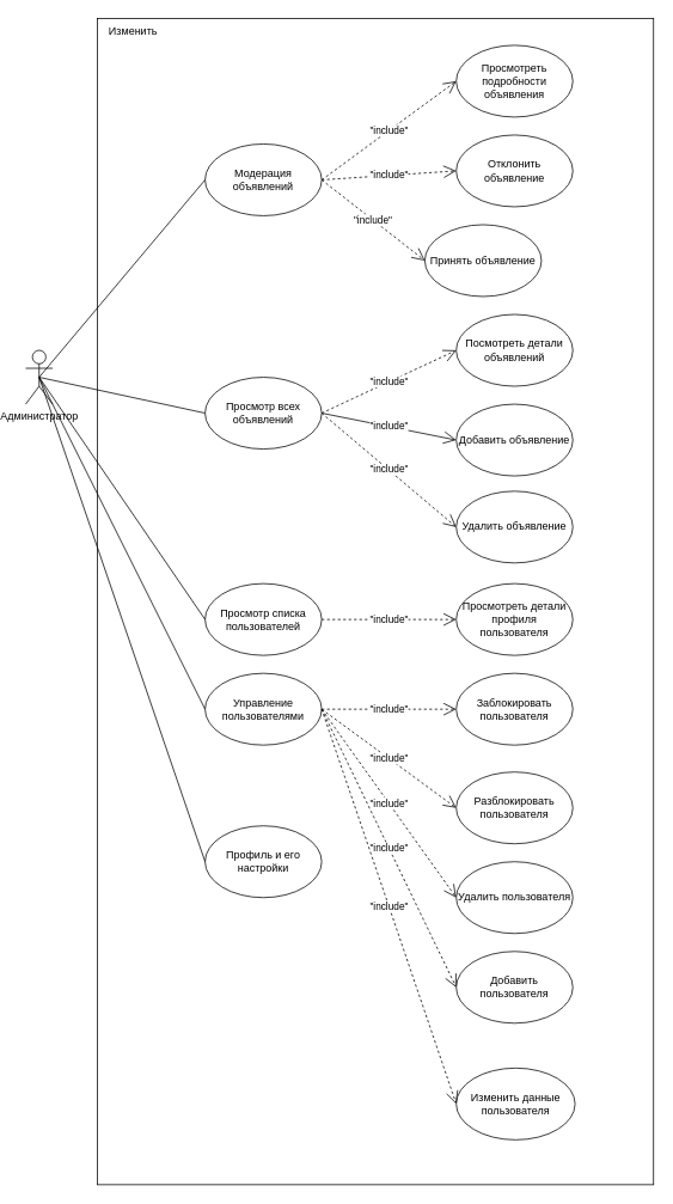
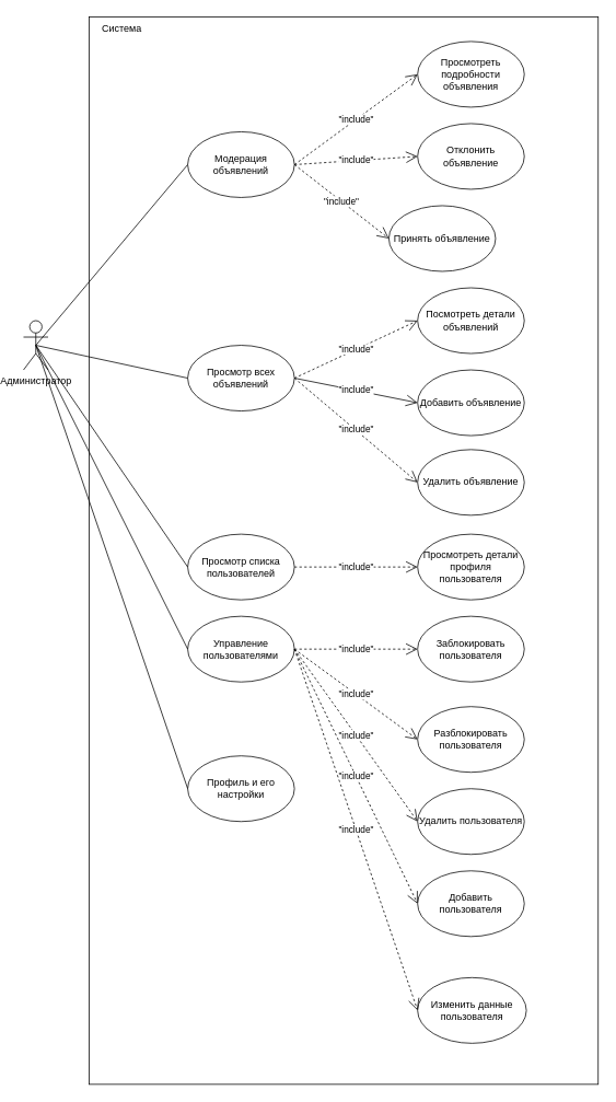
  <mxCell id="0" />
  <mxCell id="1" parent="0" />
  <mxCell id="2" value="" style="rounded=0;whiteSpace=wrap;html=1;" parent="1" vertex="1"><mxGeometry x="100" y="20" width="620" height="1300" as="geometry" /></mxCell>
  <mxCell id="3" value="Администратор" style="shape=umlActor;verticalLabelPosition=bottom;verticalAlign=top;html=1;outlineConnect=0;" parent="1" vertex="1"><mxGeometry x="20" y="390" width="30" height="60" as="geometry" /></mxCell>
  <mxCell id="4" value="Модерация объявлений" style="ellipse;whiteSpace=wrap;html=1;" parent="1" vertex="1"><mxGeometry x="220" y="160" width="130" height="80" as="geometry" /></mxCell>
  <mxCell id="5" value="Просмотр списка пользователей" style="ellipse;whiteSpace=wrap;html=1;" parent="1" vertex="1"><mxGeometry x="220" y="650" width="130" height="80" as="geometry" /></mxCell>
  <mxCell id="6" value="Просмотреть подробности объявления" style="ellipse;whiteSpace=wrap;html=1;" parent="1" vertex="1"><mxGeometry x="500" y="50" width="130" height="80" as="geometry" /></mxCell>
  <mxCell id="7" value="Просмотреть детали профиля пользователя" style="ellipse;whiteSpace=wrap;html=1;" parent="1" vertex="1"><mxGeometry x="500" y="650" width="130" height="80" as="geometry" /></mxCell>
  <mxCell id="8" value="Отклонить объявление" style="ellipse;whiteSpace=wrap;html=1;" parent="1" vertex="1"><mxGeometry x="500" y="150" width="130" height="80" as="geometry" /></mxCell>
  <mxCell id="9" value="" style="endArrow=none;html=1;rounded=0;entryX=0;entryY=0.5;entryDx=0;entryDy=0;exitX=0.5;exitY=0.5;exitDx=0;exitDy=0;exitPerimeter=0;" parent="1" source="3" target="4" edge="1"><mxGeometry width="50" height="50" relative="1" as="geometry"><mxPoint x="100" y="490" as="sourcePoint" /><mxPoint x="150" y="440" as="targetPoint" /></mxGeometry></mxCell>
  <mxCell id="10" value="" style="endArrow=none;html=1;rounded=0;entryX=0;entryY=0.5;entryDx=0;entryDy=0;exitX=0.5;exitY=0.5;exitDx=0;exitDy=0;exitPerimeter=0;" parent="1" source="3" target="5" edge="1"><mxGeometry width="50" height="50" relative="1" as="geometry"><mxPoint x="90" y="520" as="sourcePoint" /><mxPoint x="140" y="470" as="targetPoint" /></mxGeometry></mxCell>
  <mxCell id="11" value="&quot;include&quot;" style="endArrow=open;endSize=12;dashed=1;html=1;rounded=0;exitX=1;exitY=0.5;exitDx=0;exitDy=0;entryX=0;entryY=0.5;entryDx=0;entryDy=0;" parent="1" source="5" target="7" edge="1"><mxGeometry width="160" relative="1" as="geometry"><mxPoint x="580" y="840" as="sourcePoint" /><mxPoint x="740" y="840" as="targetPoint" /></mxGeometry></mxCell>
  <mxCell id="12" value="&quot;include&quot;" style="endArrow=open;endSize=12;dashed=1;html=1;rounded=0;exitX=1;exitY=0.5;exitDx=0;exitDy=0;entryX=0;entryY=0.5;entryDx=0;entryDy=0;" parent="1" source="4" target="8" edge="1"><mxGeometry width="160" relative="1" as="geometry"><mxPoint x="560" y="520" as="sourcePoint" /><mxPoint x="690" y="547" as="targetPoint" /></mxGeometry></mxCell>
  <mxCell id="13" value="&quot;include&quot;" style="endArrow=open;endSize=12;dashed=1;html=1;rounded=0;exitX=1;exitY=0.5;exitDx=0;exitDy=0;entryX=0;entryY=0.5;entryDx=0;entryDy=0;" parent="1" source="4" target="6" edge="1"><mxGeometry width="160" relative="1" as="geometry"><mxPoint x="360" y="373" as="sourcePoint" /><mxPoint x="490" y="400" as="targetPoint" /></mxGeometry></mxCell>
- <mxCell id="14" value="Изменить" style="text;html=1;align=center;verticalAlign=middle;whiteSpace=wrap;rounded=0;" parent="1" vertex="1"><mxGeometry x="100" y="20" width="80" height="30" as="geometry" /></mxCell>
+ <mxCell id="14" value="Система" style="text;html=1;align=center;verticalAlign=middle;whiteSpace=wrap;rounded=0;" parent="1" vertex="1"><mxGeometry x="100" y="20" width="80" height="30" as="geometry" /></mxCell>
  <mxCell id="15" value="Управление пользователями" style="ellipse;whiteSpace=wrap;html=1;" parent="1" vertex="1"><mxGeometry x="220" y="750" width="130" height="80" as="geometry" /></mxCell>
  <mxCell id="16" value="Профиль и его настройки" style="ellipse;whiteSpace=wrap;html=1;" parent="1" vertex="1"><mxGeometry x="220" y="920" width="130" height="80" as="geometry" /></mxCell>
  <mxCell id="17" value="" style="endArrow=none;html=1;rounded=0;entryX=0;entryY=0.5;entryDx=0;entryDy=0;exitX=0.5;exitY=0.5;exitDx=0;exitDy=0;exitPerimeter=0;" parent="1" source="3" target="15" edge="1"><mxGeometry width="50" height="50" relative="1" as="geometry"><mxPoint x="45" y="500" as="sourcePoint" /><mxPoint x="220" y="640" as="targetPoint" /></mxGeometry></mxCell>
  <mxCell id="18" value="" style="endArrow=none;html=1;rounded=0;entryX=0;entryY=0.5;entryDx=0;entryDy=0;exitX=0.5;exitY=0.5;exitDx=0;exitDy=0;exitPerimeter=0;" parent="1" source="3" target="16" edge="1"><mxGeometry width="50" height="50" relative="1" as="geometry"><mxPoint x="40" y="430" as="sourcePoint" /><mxPoint x="205" y="740" as="targetPoint" /></mxGeometry></mxCell>
  <mxCell id="19" value="Принять объявление" style="ellipse;whiteSpace=wrap;html=1;" parent="1" vertex="1"><mxGeometry x="465" y="250" width="130" height="80" as="geometry" /></mxCell>
  <mxCell id="20" value="&quot;include&quot;" style="endArrow=open;endSize=12;dashed=1;html=1;rounded=0;exitX=1;exitY=0.5;exitDx=0;exitDy=0;entryX=0;entryY=0.5;entryDx=0;entryDy=0;" parent="1" source="4" target="19" edge="1"><mxGeometry width="160" relative="1" as="geometry"><mxPoint x="350" y="450" as="sourcePoint" /><mxPoint x="480" y="410" as="targetPoint" /></mxGeometry></mxCell>
  <mxCell id="21" value="Заблокировать пользователя" style="ellipse;whiteSpace=wrap;html=1;" parent="1" vertex="1"><mxGeometry x="500" y="750" width="130" height="80" as="geometry" /></mxCell>
  <mxCell id="22" value="Разблокировать пользователя" style="ellipse;whiteSpace=wrap;html=1;" parent="1" vertex="1"><mxGeometry x="500" y="860" width="130" height="80" as="geometry" /></mxCell>
  <mxCell id="23" value="&quot;include&quot;" style="endArrow=open;endSize=12;dashed=1;html=1;rounded=0;exitX=1;exitY=0.5;exitDx=0;exitDy=0;entryX=0;entryY=0.5;entryDx=0;entryDy=0;" parent="1" source="15" target="21" edge="1"><mxGeometry width="160" relative="1" as="geometry"><mxPoint x="368" y="620" as="sourcePoint" /><mxPoint x="488" y="680" as="targetPoint" /></mxGeometry></mxCell>
  <mxCell id="24" value="&quot;include&quot;" style="endArrow=open;endSize=12;dashed=1;html=1;rounded=0;exitX=1;exitY=0.5;exitDx=0;exitDy=0;entryX=0;entryY=0.5;entryDx=0;entryDy=0;" parent="1" source="15" target="22" edge="1"><mxGeometry width="160" relative="1" as="geometry"><mxPoint x="360" y="720" as="sourcePoint" /><mxPoint x="480" y="780" as="targetPoint" /></mxGeometry></mxCell>
  <mxCell id="25" value="Просмотр всех объявлений" style="ellipse;whiteSpace=wrap;html=1;" parent="1" vertex="1"><mxGeometry x="220" y="420" width="130" height="80" as="geometry" /></mxCell>
  <mxCell id="26" value="Удалить объявление" style="ellipse;whiteSpace=wrap;html=1;" parent="1" vertex="1"><mxGeometry x="500" y="547" width="130" height="80" as="geometry" /></mxCell>
  <mxCell id="27" value="Посмотреть детали объявлений" style="ellipse;whiteSpace=wrap;html=1;" parent="1" vertex="1"><mxGeometry x="500" y="350" width="130" height="80" as="geometry" /></mxCell>
  <mxCell id="28" value="Добавить объявление" style="ellipse;whiteSpace=wrap;html=1;" parent="1" vertex="1"><mxGeometry x="500" y="450" width="130" height="80" as="geometry" /></mxCell>
  <mxCell id="29" value="&quot;include&quot;" style="endArrow=open;endSize=12;dashed=1;html=1;rounded=0;exitX=1;exitY=0.5;exitDx=0;exitDy=0;entryX=0;entryY=0.5;entryDx=0;entryDy=0;" parent="1" source="25" target="27" edge="1"><mxGeometry width="160" relative="1" as="geometry"><mxPoint x="320" y="280" as="sourcePoint" /><mxPoint x="480" y="380" as="targetPoint" /></mxGeometry></mxCell>
  <mxCell id="30" value="&quot;include&quot;" style="endArrow=open;endSize=12;dashed=0;html=1;rounded=0;exitX=1;exitY=0.5;exitDx=0;exitDy=0;entryX=0;entryY=0.5;entryDx=0;entryDy=0;" parent="1" source="25" target="28" edge="1"><mxGeometry width="160" relative="1" as="geometry"><mxPoint x="310" y="550" as="sourcePoint" /><mxPoint x="360" y="510" as="targetPoint" /></mxGeometry></mxCell>
  <mxCell id="31" value="&quot;include&quot;" style="endArrow=open;endSize=12;dashed=1;html=1;rounded=0;exitX=1;exitY=0.5;exitDx=0;exitDy=0;entryX=0;entryY=0.5;entryDx=0;entryDy=0;" parent="1" source="25" target="26" edge="1"><mxGeometry width="160" relative="1" as="geometry"><mxPoint x="330" y="490" as="sourcePoint" /><mxPoint x="370" y="560" as="targetPoint" /></mxGeometry></mxCell>
  <mxCell id="32" value="" style="endArrow=none;html=1;rounded=0;entryX=0;entryY=0.5;entryDx=0;entryDy=0;exitX=0.5;exitY=0.5;exitDx=0;exitDy=0;exitPerimeter=0;" parent="1" source="3" target="25" edge="1"><mxGeometry width="50" height="50" relative="1" as="geometry"><mxPoint x="70" y="450" as="sourcePoint" /><mxPoint x="235" y="220" as="targetPoint" /></mxGeometry></mxCell>
  <mxCell id="33" value="Удалить пользователя" style="ellipse;whiteSpace=wrap;html=1;" parent="1" vertex="1"><mxGeometry x="500" y="960" width="130" height="80" as="geometry" /></mxCell>
  <mxCell id="34" value="Добавить пользователя" style="ellipse;whiteSpace=wrap;html=1;" parent="1" vertex="1"><mxGeometry x="500" y="1060" width="130" height="80" as="geometry" /></mxCell>
  <mxCell id="35" value="&quot;include&quot;" style="endArrow=open;endSize=12;dashed=1;html=1;rounded=0;exitX=1;exitY=0.5;exitDx=0;exitDy=0;entryX=0;entryY=0.5;entryDx=0;entryDy=0;" parent="1" source="15" target="33" edge="1"><mxGeometry width="160" relative="1" as="geometry"><mxPoint x="340" y="880" as="sourcePoint" /><mxPoint x="510" y="990" as="targetPoint" /></mxGeometry></mxCell>
  <mxCell id="36" value="&quot;include&quot;" style="endArrow=open;endSize=12;dashed=1;html=1;rounded=0;exitX=1;exitY=0.5;exitDx=0;exitDy=0;entryX=0;entryY=0.5;entryDx=0;entryDy=0;" parent="1" source="15" target="34" edge="1"><mxGeometry width="160" relative="1" as="geometry"><mxPoint x="330" y="850" as="sourcePoint" /><mxPoint x="500" y="1070" as="targetPoint" /></mxGeometry></mxCell>
  <mxCell id="37" value="Изменить данные пользователя" style="ellipse;whiteSpace=wrap;html=1;" vertex="1" parent="1"><mxGeometry x="500" y="1190" width="132.5" height="80" as="geometry" /></mxCell>
  <mxCell id="38" value="&quot;include&quot;" style="endArrow=open;endSize=12;dashed=1;html=1;rounded=0;exitX=1;exitY=0.5;exitDx=0;exitDy=0;entryX=0;entryY=0.5;entryDx=0;entryDy=0;" edge="1" parent="1" source="15" target="37"><mxGeometry width="160" relative="1" as="geometry"><mxPoint x="340" y="920" as="sourcePoint" /><mxPoint x="489" y="1240" as="targetPoint" /></mxGeometry></mxCell>
